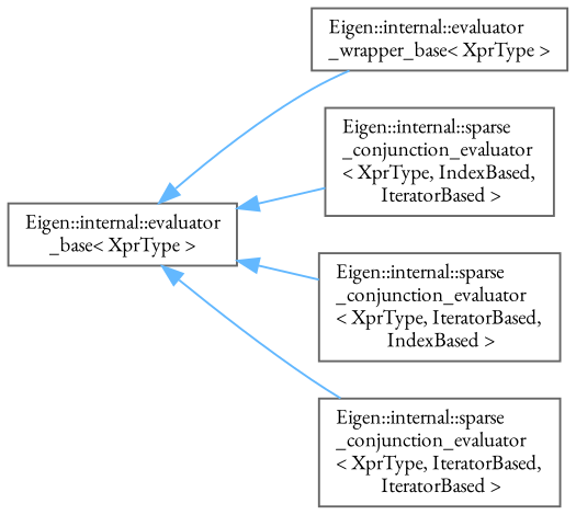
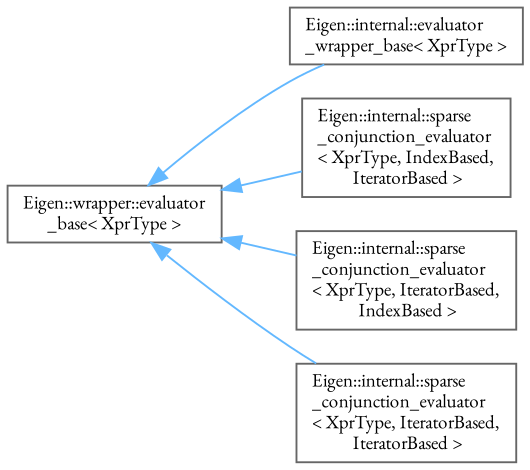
  digraph {
    rankdir=LR
    fontname="EB Garamond"
    node [color=grey40 fillcolor=white fontname="EB Garamond" fontsize=10 shape=box style=filled]
    edge [color=steelblue1 dir=back fontname="EB Garamond" fontsize=10 labelfontname=Helvetica labelfontsize=10 style=solid]
-   n1 [height=0.2 label="Eigen::internal::evaluator\l_base\< XprType \>" width=0.4]
+   n1 [height=0.2 label="Eigen::wrapper::evaluator\l_base\< XprType \>" width=0.4]
    n2 [height=0.2 label="Eigen::internal::evaluator\l_wrapper_base\< XprType \>" width=0.4]
    n3 [height=0.2 label="Eigen::internal::sparse\l_conjunction_evaluator\l\< XprType, IndexBased,\l IteratorBased \>" width=0.4]
    n4 [height=0.2 label="Eigen::internal::sparse\l_conjunction_evaluator\l\< XprType, IteratorBased,\l IndexBased \>" width=0.4]
    n5 [height=0.2 label="Eigen::internal::sparse\l_conjunction_evaluator\l\< XprType, IteratorBased,\l IteratorBased \>" width=0.4]
    n1 -> n2
    n1 -> n3
    n1 -> n4
    n1 -> n5
  }
